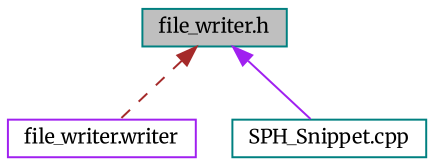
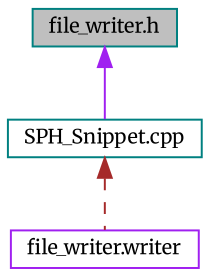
  digraph {
    fontname=Merriweather
    node [color=teal fillcolor=white fontname=Merriweather fontsize=10 shape=record style=filled]
    edge [dir=back fontname=Merriweather fontsize=10 labelfontname=Helvetica labelfontsize=10]
    n1 [fillcolor=grey75 fontcolor=black height=0.2 label="file_writer.h" width=0.4]
    n2 [color=purple height=0.2 label="file_writer.writer" width=0.4]
    n3 [height=0.2 label="SPH_Snippet.cpp" width=0.4]
-   n1 -> n2 [color=brown style=dashed]
+   n3 -> n2 [color=brown style=dashed]
    n1 -> n3 [color=purple style=solid]
  }
